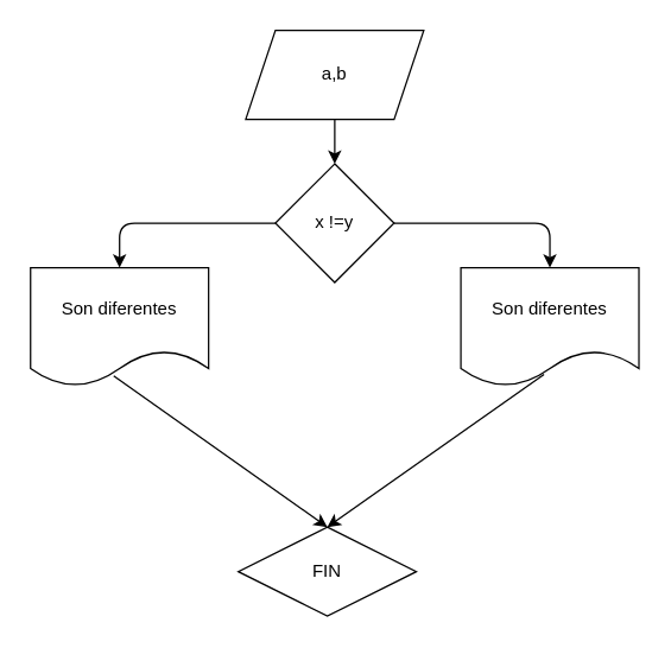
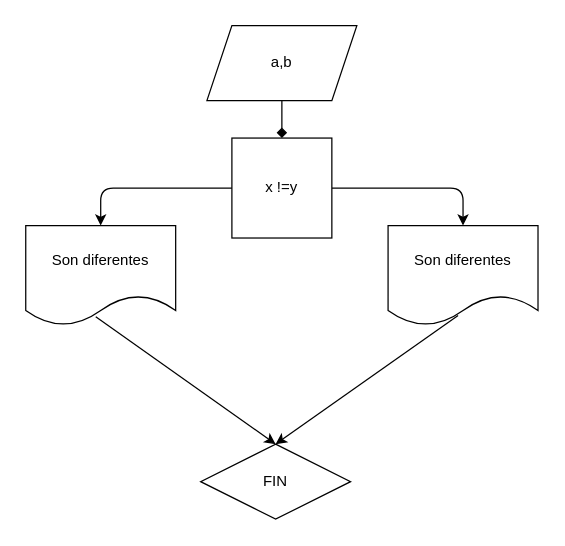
  <mxCell id="0" />
  <mxCell id="1" parent="0" />
- <mxCell id="2" value="" style="edgeStyle=none;html=1;" edge="1" parent="1" source="3" target="5"><mxGeometry relative="1" as="geometry" /></mxCell>
+ <mxCell id="2" value="" style="edgeStyle=none;html=1;endArrow=diamond;" edge="1" parent="1" source="3" target="5"><mxGeometry relative="1" as="geometry" /></mxCell>
  <mxCell id="3" value="a,b&lt;br&gt;" style="shape=parallelogram;perimeter=parallelogramPerimeter;whiteSpace=wrap;html=1;fixedSize=1;" vertex="1" parent="1"><mxGeometry x="165" y="20" width="120" height="60" as="geometry" /></mxCell>
  <mxCell id="4" value="" style="edgeStyle=none;html=1;entryX=0.5;entryY=0;entryDx=0;entryDy=0;" edge="1" parent="1" source="5" target="7"><mxGeometry relative="1" as="geometry"><mxPoint x="370" y="180" as="targetPoint" /><Array as="points"><mxPoint x="370" y="150" /></Array></mxGeometry></mxCell>
- <mxCell id="5" value="x !=y" style="rhombus;whiteSpace=wrap;html=1;" vertex="1" parent="1"><mxGeometry x="185" y="110" width="80" height="80" as="geometry" /></mxCell>
+ <mxCell id="5" value="x !=y" style="whiteSpace=wrap;html=1;rounded=0;" vertex="1" parent="1"><mxGeometry x="185" y="110" width="80" height="80" as="geometry" /></mxCell>
  <mxCell id="6" style="edgeStyle=none;html=1;entryX=0.5;entryY=0;entryDx=0;entryDy=0;exitX=0.467;exitY=0.9;exitDx=0;exitDy=0;exitPerimeter=0;" edge="1" parent="1" source="7" target="11"><mxGeometry relative="1" as="geometry" /></mxCell>
  <mxCell id="7" value="Son diferentes" style="shape=document;whiteSpace=wrap;html=1;boundedLbl=1;" vertex="1" parent="1"><mxGeometry x="310" y="180" width="120" height="80" as="geometry" /></mxCell>
  <mxCell id="8" value="" style="edgeStyle=none;html=1;entryX=0.5;entryY=0;entryDx=0;entryDy=0;exitX=0;exitY=0.5;exitDx=0;exitDy=0;" edge="1" parent="1" target="10" source="5"><mxGeometry relative="1" as="geometry"><mxPoint x="-20" y="140" as="sourcePoint" /><mxPoint x="85" y="170" as="targetPoint" /><Array as="points"><mxPoint x="80" y="150" /></Array></mxGeometry></mxCell>
  <mxCell id="9" value="" style="edgeStyle=none;html=1;exitX=0.467;exitY=0.913;exitDx=0;exitDy=0;exitPerimeter=0;entryX=0.5;entryY=0;entryDx=0;entryDy=0;" edge="1" parent="1" source="10" target="11"><mxGeometry relative="1" as="geometry" /></mxCell>
  <mxCell id="10" value="Son diferentes" style="shape=document;whiteSpace=wrap;html=1;boundedLbl=1;" vertex="1" parent="1"><mxGeometry x="20" y="180" width="120" height="80" as="geometry" /></mxCell>
  <mxCell id="11" value="FIN" style="rhombus;whiteSpace=wrap;html=1;" vertex="1" parent="1"><mxGeometry x="160" y="355" width="120" height="60" as="geometry" /></mxCell>
